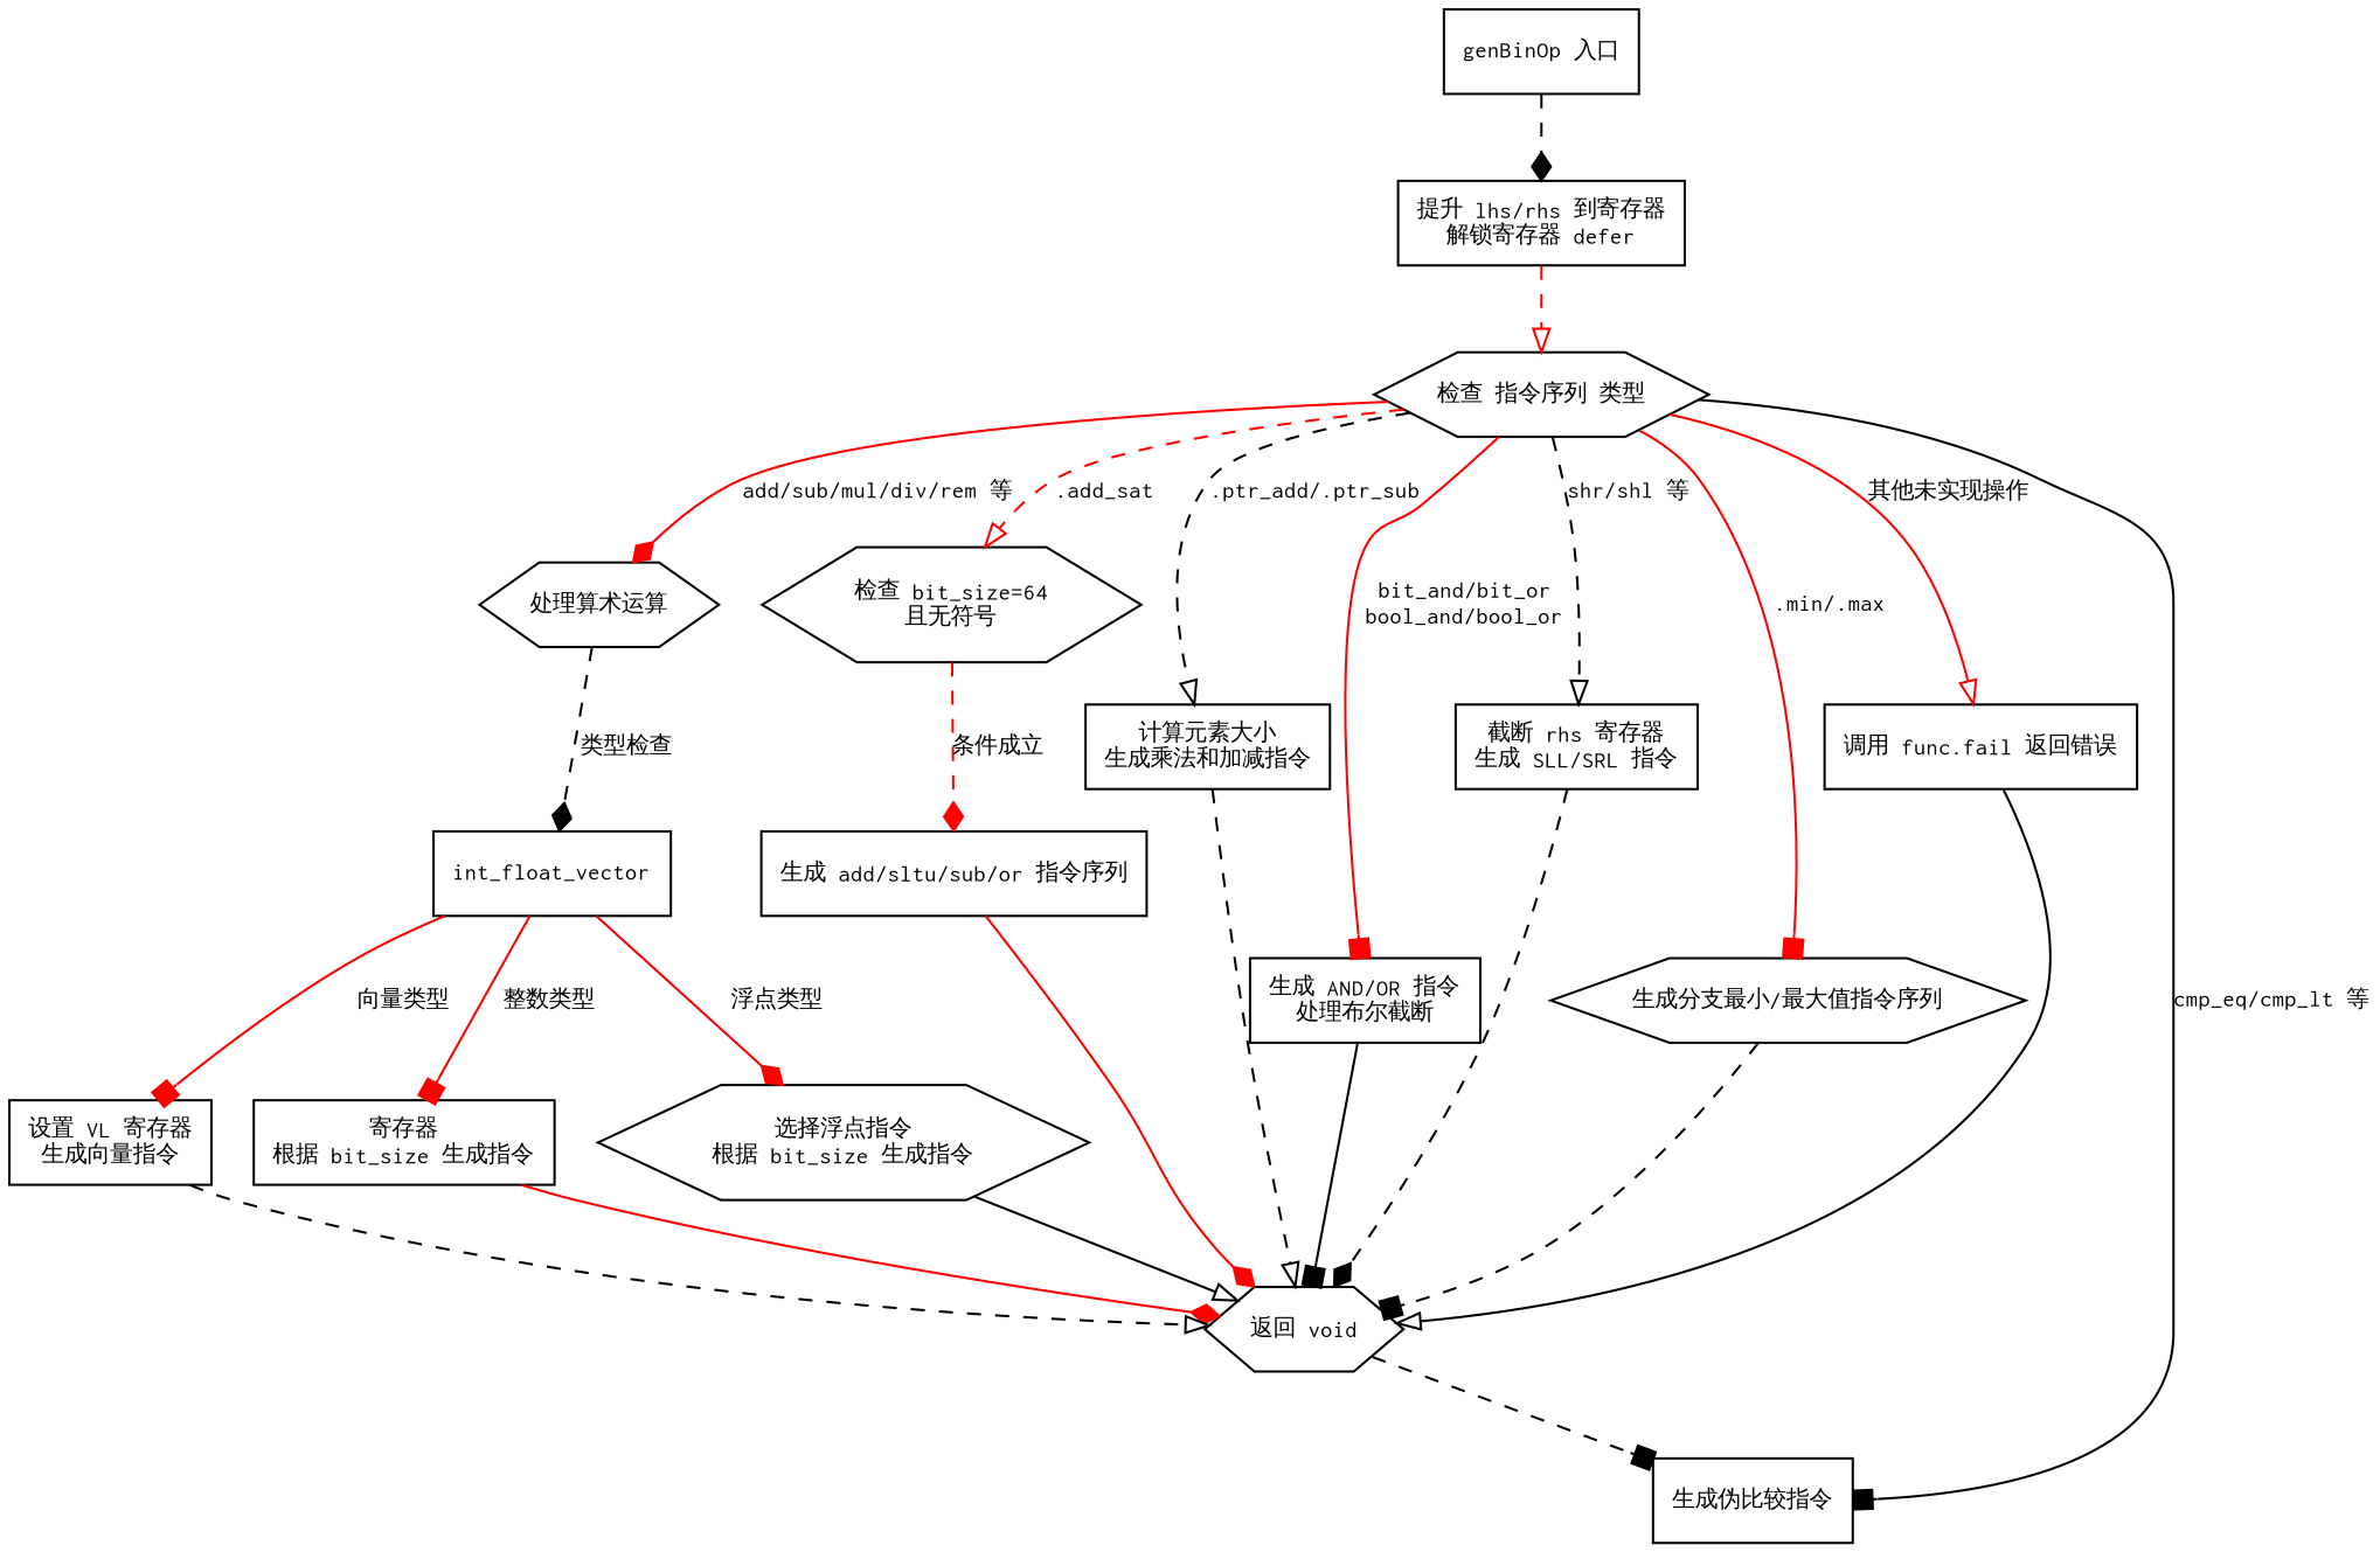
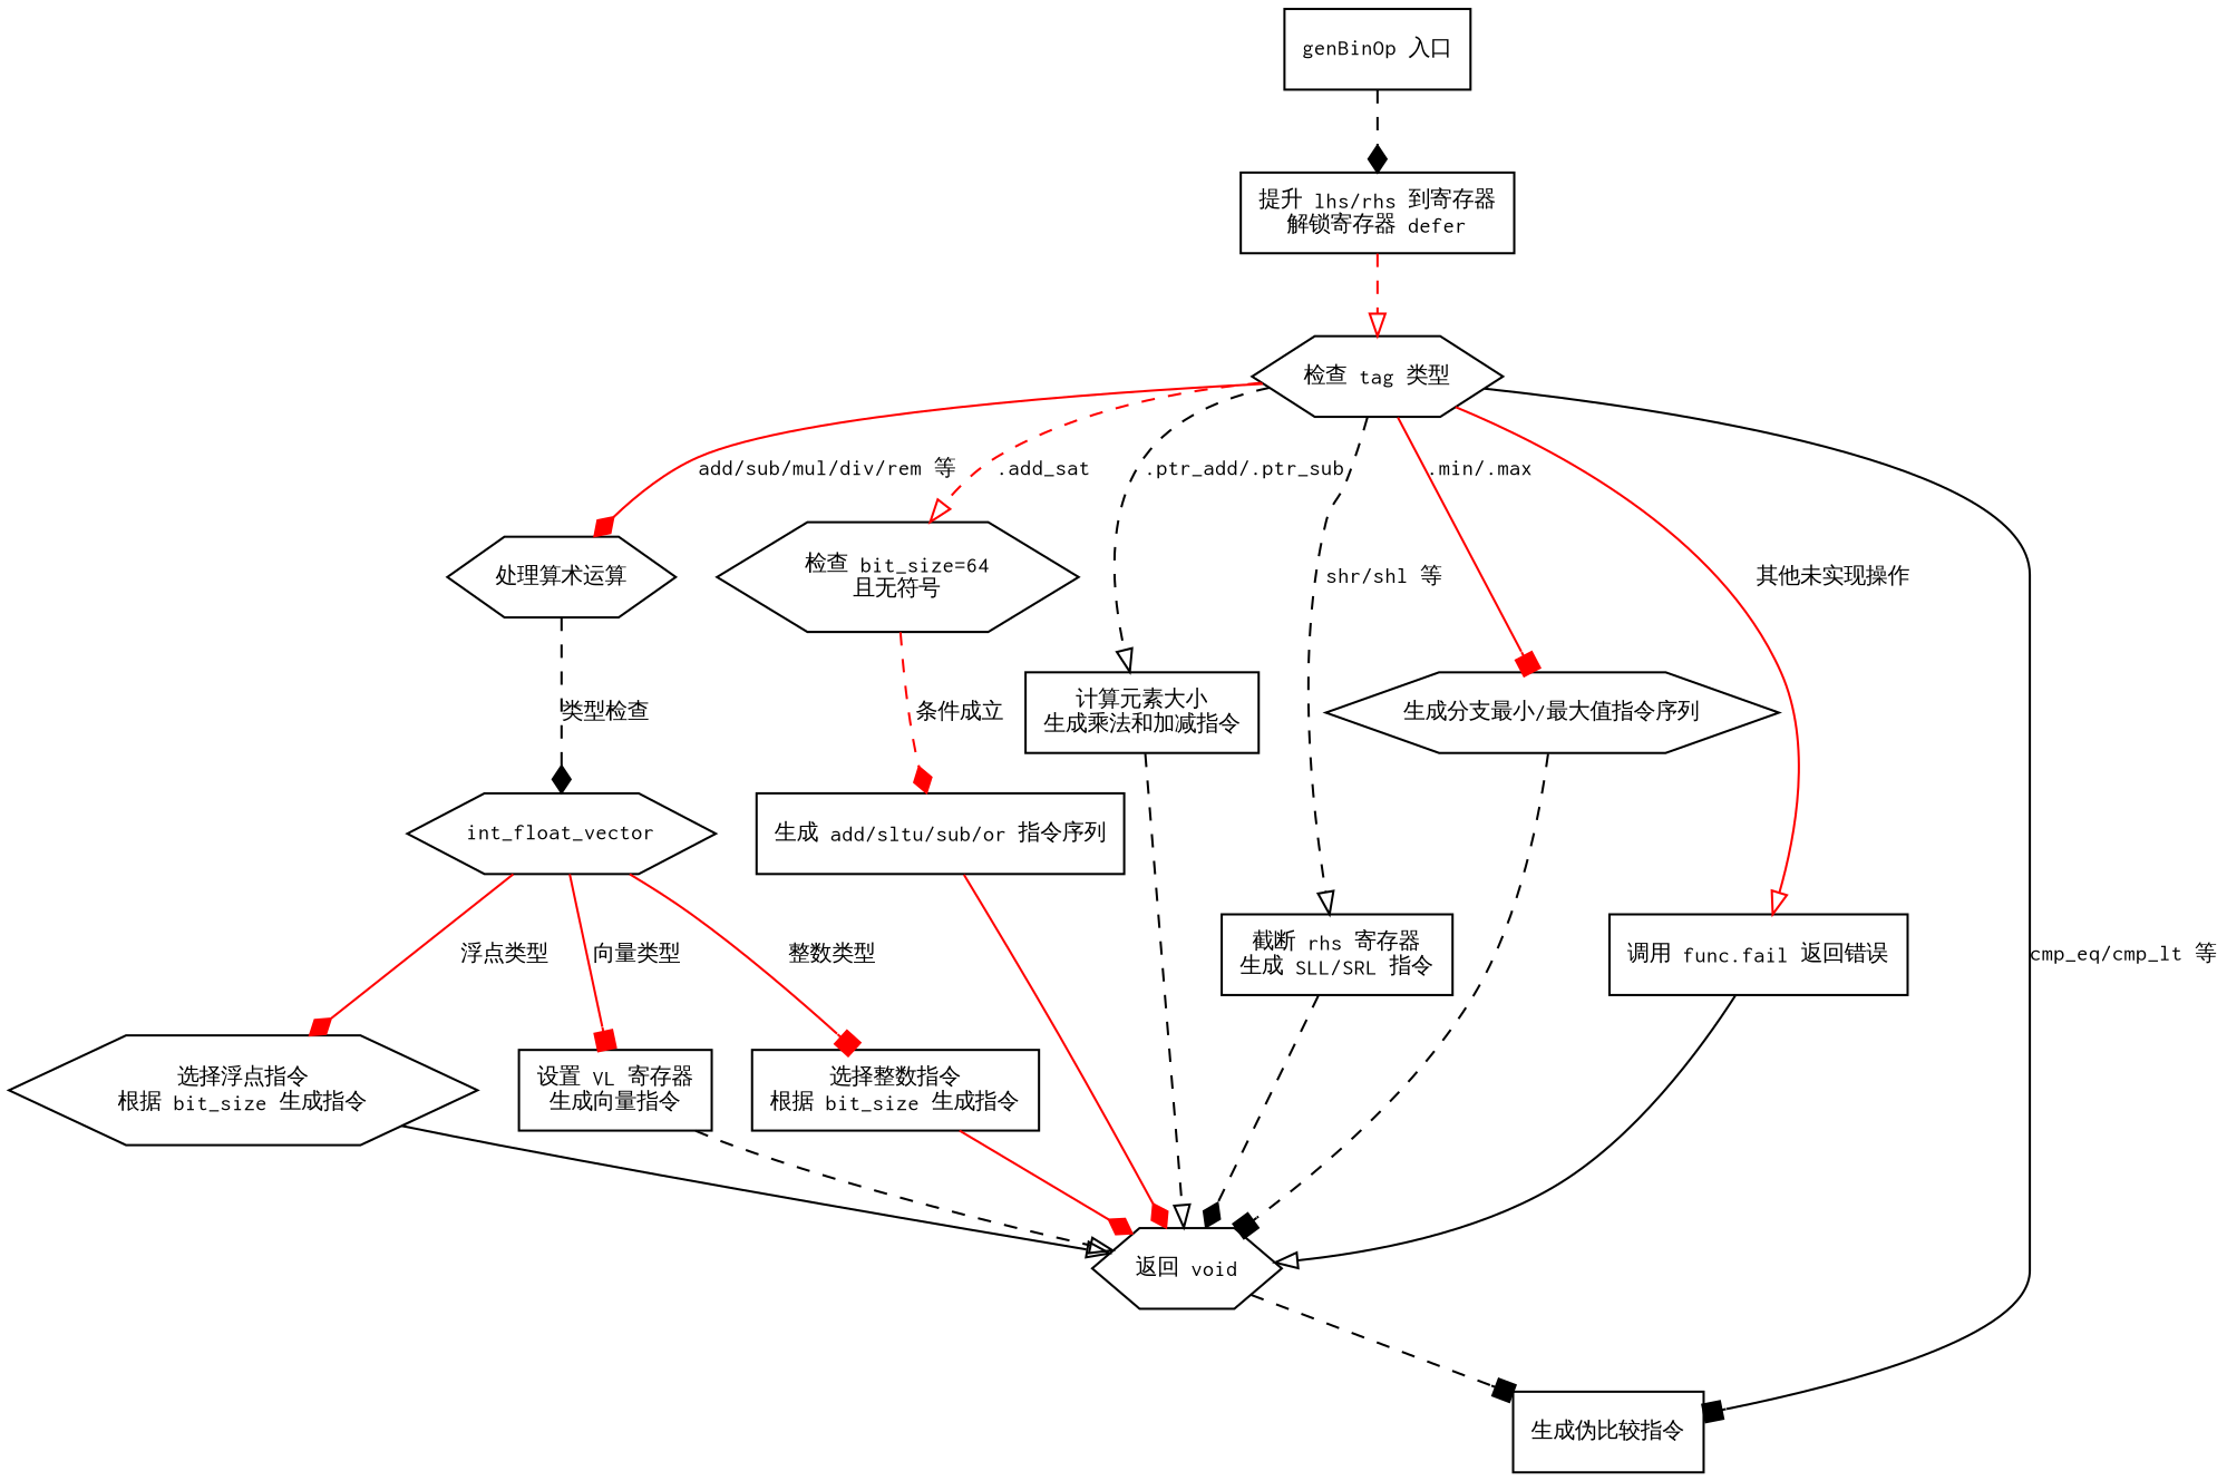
  digraph {
    node [fontname=Courier fontsize=10 shape=box]
    edge [arrowhead=onormal color=black fontname=Courier fontsize=10 style=solid]
    n1 [label="genBinOp 入口"]
    n2 [label="提升 lhs/rhs 到寄存器\n解锁寄存器 defer"]
-   n3 [label="检查 指令序列 类型" shape=hexagon]
+   n3 [label="检查 tag 类型" shape=hexagon]
    n4 [label="处理算术运算" shape=hexagon]
    n5 [label="检查 bit_size=64\n且无符号" shape=hexagon]
    n6 [label="计算元素大小\n生成乘法和加减指令"]
-   n7 [label="生成 AND/OR 指令\n处理布尔截断"]
    n8 [label="截断 rhs 寄存器\n生成 SLL/SRL 指令"]
    n9 [label="生成伪比较指令"]
    n10 [label="生成分支最小/最大值指令序列" shape=hexagon]
    n11 [label="调用 func.fail 返回错误"]
-   int_float_vector
+   int_float_vector [shape=hexagon]
    n13 [label="生成 add/sltu/sub/or 指令序列"]
    n14 [label="返回 void" shape=hexagon]
-   n15 [label="寄存器\n根据 bit_size 生成指令"]
+   n15 [label="选择整数指令\n根据 bit_size 生成指令"]
    n16 [label="选择浮点指令\n根据 bit_size 生成指令" shape=hexagon]
    n17 [label="设置 VL 寄存器\n生成向量指令"]
    n1 -> n2 [arrowhead=diamond style=dashed]
    n2 -> n3 [color=red style=dashed]
    n3 -> n4 [arrowhead=diamond color=red label="add/sub/mul/div/rem 等"]
    n3 -> n5 [color=red label=".add_sat" style=dashed]
    n3 -> n6 [label=".ptr_add/.ptr_sub" style=dashed]
-   n3 -> n7 [arrowhead=box color=red label="bit_and/bit_or\nbool_and/bool_or"]
    n3 -> n8 [label="shr/shl 等" style=dashed]
    n3 -> n9 [arrowhead=box label="cmp_eq/cmp_lt 等"]
    n3 -> n10 [arrowhead=box color=red label=".min/.max"]
    n3 -> n11 [color=red label="其他未实现操作"]
    n4 -> int_float_vector [arrowhead=diamond label="类型检查" shape=diamond style=dashed]
    n5 -> n13 [arrowhead=diamond color=red label="条件成立" style=dashed]
    n6 -> n14 [style=dashed]
-   n7 -> n14 [arrowhead=box]
    n8 -> n14 [arrowhead=diamond style=dashed]
    n10 -> n14 [arrowhead=box style=dashed]
    n11 -> n14
    int_float_vector -> n15 [arrowhead=box color=red label="整数类型"]
    int_float_vector -> n16 [arrowhead=diamond color=red label="浮点类型"]
    int_float_vector -> n17 [arrowhead=box color=red label="向量类型"]
    n13 -> n14 [arrowhead=diamond color=red]
    n14 -> n9 [arrowhead=box style=dashed]
    n15 -> n14 [arrowhead=diamond color=red]
    n16 -> n14
    n17 -> n14 [style=dashed]
  }
